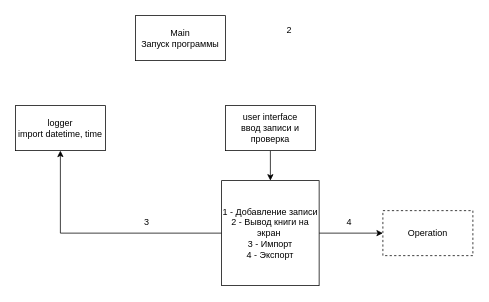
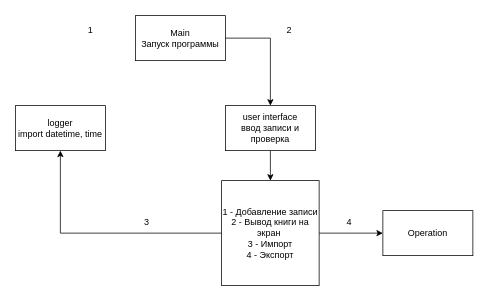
  <mxCell id="0" />
  <mxCell id="1" parent="0" />
+ <mxCell id="2" style="edgeStyle=orthogonalEdgeStyle;rounded=0;orthogonalLoop=1;jettySize=auto;html=1;exitX=1;exitY=0.5;exitDx=0;exitDy=0;" edge="1" parent="1" source="3" target="6"><mxGeometry relative="1" as="geometry" /></mxCell>
  <mxCell id="3" value="Main&lt;br&gt;Запуск программы" style="rounded=0;whiteSpace=wrap;html=1;" vertex="1" parent="1"><mxGeometry x="180" y="20" width="120" height="60" as="geometry" /></mxCell>
  <mxCell id="4" value="logger&lt;br&gt;import datetime, time" style="rounded=0;whiteSpace=wrap;html=1;" vertex="1" parent="1"><mxGeometry x="20" y="140" width="120" height="60" as="geometry" /></mxCell>
  <mxCell id="5" style="edgeStyle=orthogonalEdgeStyle;rounded=0;orthogonalLoop=1;jettySize=auto;html=1;exitX=0.5;exitY=1;exitDx=0;exitDy=0;entryX=0.5;entryY=0;entryDx=0;entryDy=0;" edge="1" parent="1" source="6" target="11"><mxGeometry relative="1" as="geometry" /></mxCell>
  <mxCell id="6" value="user interface&lt;br&gt;ввод записи и проверка&lt;br&gt;" style="rounded=0;whiteSpace=wrap;html=1;" vertex="1" parent="1"><mxGeometry x="300" y="140" width="120" height="60" as="geometry" /></mxCell>
+ <mxCell id="7" value="1" style="text;html=1;align=center;verticalAlign=middle;resizable=0;points=[];autosize=1;strokeColor=none;fillColor=none;" vertex="1" parent="1"><mxGeometry x="105" y="25" width="30" height="30" as="geometry" /></mxCell>
  <mxCell id="8" value="2" style="text;html=1;align=center;verticalAlign=middle;resizable=0;points=[];autosize=1;strokeColor=none;fillColor=none;" vertex="1" parent="1"><mxGeometry x="370" y="25" width="30" height="30" as="geometry" /></mxCell>
  <mxCell id="9" style="edgeStyle=orthogonalEdgeStyle;rounded=0;orthogonalLoop=1;jettySize=auto;html=1;exitX=1;exitY=0.5;exitDx=0;exitDy=0;entryX=0;entryY=0.5;entryDx=0;entryDy=0;" edge="1" parent="1" source="11" target="13"><mxGeometry relative="1" as="geometry"><mxPoint x="490" y="280" as="targetPoint" /></mxGeometry></mxCell>
  <mxCell id="10" style="edgeStyle=orthogonalEdgeStyle;rounded=0;orthogonalLoop=1;jettySize=auto;html=1;exitX=0;exitY=0.5;exitDx=0;exitDy=0;entryX=0.5;entryY=1;entryDx=0;entryDy=0;" edge="1" parent="1" source="11" target="4"><mxGeometry relative="1" as="geometry" /></mxCell>
  <mxCell id="11" value="1 - Добавление записи&lt;br&gt;2 - Вывод книги на экран&amp;nbsp;&lt;br&gt;3 - Импорт&lt;br&gt;4 - Экспорт" style="rounded=0;whiteSpace=wrap;html=1;" vertex="1" parent="1"><mxGeometry x="295" y="240" width="130" height="140" as="geometry" /></mxCell>
  <mxCell id="12" value="3" style="text;html=1;align=center;verticalAlign=middle;resizable=0;points=[];autosize=1;strokeColor=none;fillColor=none;" vertex="1" parent="1"><mxGeometry x="180" y="280" width="30" height="30" as="geometry" /></mxCell>
- <mxCell id="13" value="Operation" style="rounded=0;whiteSpace=wrap;html=1;dashed=1;" vertex="1" parent="1"><mxGeometry x="510" y="280" width="120" height="60" as="geometry" /></mxCell>
+ <mxCell id="13" value="Operation" style="rounded=0;whiteSpace=wrap;html=1;" vertex="1" parent="1"><mxGeometry x="510" y="280" width="120" height="60" as="geometry" /></mxCell>
  <mxCell id="14" value="4" style="text;html=1;align=center;verticalAlign=middle;resizable=0;points=[];autosize=1;strokeColor=none;fillColor=none;" vertex="1" parent="1"><mxGeometry x="450" y="280" width="30" height="30" as="geometry" /></mxCell>
